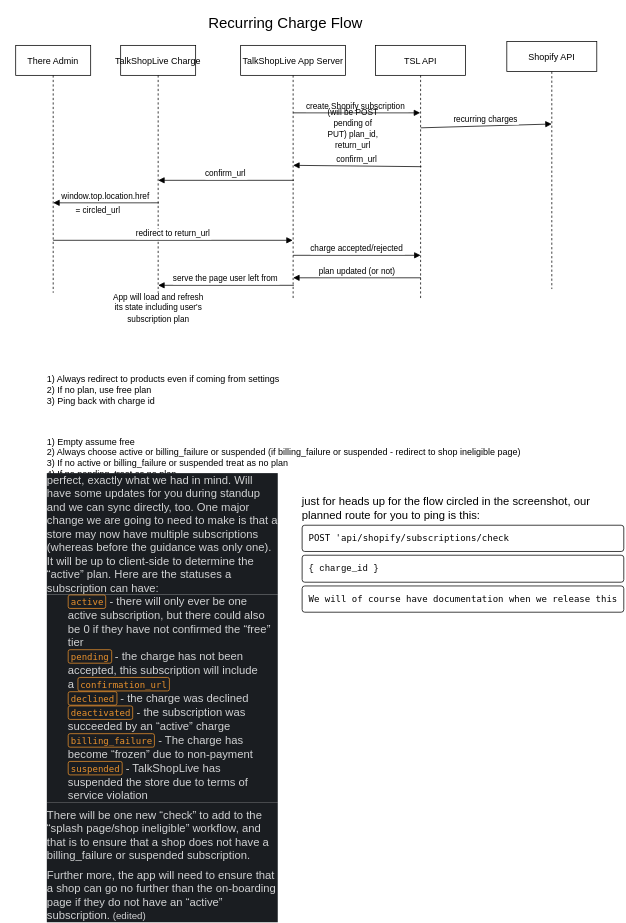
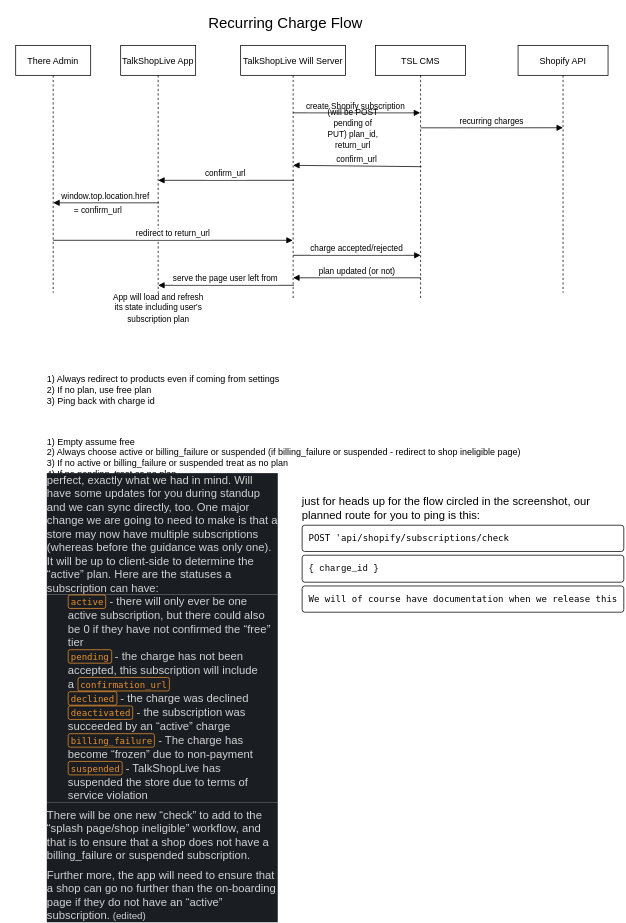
  <mxCell id="0" />
  <mxCell id="1" parent="0" />
- <mxCell id="2" value="TalkShopLive Charge" style="shape=umlLifeline;perimeter=lifelinePerimeter;container=1;collapsible=0;recursiveResize=0;rounded=0;shadow=0;strokeWidth=1;" parent="1" vertex="1"><mxGeometry x="160" y="60" width="100" height="330" as="geometry" /></mxCell>
- <mxCell id="3" value="TalkShopLive App Server" style="shape=umlLifeline;perimeter=lifelinePerimeter;container=1;collapsible=0;recursiveResize=0;rounded=0;shadow=0;strokeWidth=1;" parent="1" vertex="1"><mxGeometry x="320" y="60" width="140" height="340" as="geometry" /></mxCell>
+ <mxCell id="2" value="TalkShopLive App" style="shape=umlLifeline;perimeter=lifelinePerimeter;container=1;collapsible=0;recursiveResize=0;rounded=0;shadow=0;strokeWidth=1;" parent="1" vertex="1"><mxGeometry x="160" y="60" width="100" height="330" as="geometry" /></mxCell>
+ <mxCell id="3" value="TalkShopLive Will Server" style="shape=umlLifeline;perimeter=lifelinePerimeter;container=1;collapsible=0;recursiveResize=0;rounded=0;shadow=0;strokeWidth=1;" parent="1" vertex="1"><mxGeometry x="320" y="60" width="140" height="340" as="geometry" /></mxCell>
  <mxCell id="4" value="&lt;font style=&quot;font-size: 20px&quot;&gt;Recurring Charge Flow&lt;/font&gt;" style="text;html=1;strokeColor=none;fillColor=none;align=center;verticalAlign=middle;whiteSpace=wrap;rounded=0;" vertex="1" parent="1"><mxGeometry x="250" y="20" width="260" height="20" as="geometry" /></mxCell>
- <mxCell id="5" value="TSL API" style="shape=umlLifeline;perimeter=lifelinePerimeter;container=1;collapsible=0;recursiveResize=0;rounded=0;shadow=0;strokeWidth=1;" vertex="1" parent="1"><mxGeometry x="500" y="60" width="120" height="340" as="geometry" /></mxCell>
- <mxCell id="6" value="Shopify API" style="shape=umlLifeline;perimeter=lifelinePerimeter;container=1;collapsible=0;recursiveResize=0;rounded=0;shadow=0;strokeWidth=1;" vertex="1" parent="1"><mxGeometry x="675" y="55" width="120" height="330" as="geometry" /></mxCell>
+ <mxCell id="5" value="TSL CMS" style="shape=umlLifeline;perimeter=lifelinePerimeter;container=1;collapsible=0;recursiveResize=0;rounded=0;shadow=0;strokeWidth=1;" vertex="1" parent="1"><mxGeometry x="500" y="60" width="120" height="340" as="geometry" /></mxCell>
+ <mxCell id="6" value="Shopify API" style="shape=umlLifeline;perimeter=lifelinePerimeter;container=1;collapsible=0;recursiveResize=0;rounded=0;shadow=0;strokeWidth=1;" vertex="1" parent="1"><mxGeometry x="690" y="60" width="120" height="330" as="geometry" /></mxCell>
  <mxCell id="7" value="create Shopify subscription " style="verticalAlign=bottom;endArrow=block;shadow=0;strokeWidth=1;" edge="1" parent="1" target="5"><mxGeometry relative="1" as="geometry"><mxPoint x="390" y="150" as="sourcePoint" /><mxPoint x="507.62" y="150" as="targetPoint" /></mxGeometry></mxCell>
  <mxCell id="8" value="&lt;font style=&quot;font-size: 11px&quot;&gt;&lt;font style=&quot;font-size: 11px&quot;&gt;(will be POST pending of PUT) plan_id, return_url&lt;br&gt;&lt;/font&gt;&lt;/font&gt;" style="text;html=1;strokeColor=none;fillColor=none;align=center;verticalAlign=middle;whiteSpace=wrap;rounded=0;" vertex="1" parent="1"><mxGeometry x="430" y="161" width="80" height="20" as="geometry" /></mxCell>
  <mxCell id="9" value="recurring charges" style="verticalAlign=bottom;endArrow=block;shadow=0;strokeWidth=1;entryX=0.499;entryY=0.333;entryDx=0;entryDy=0;entryPerimeter=0;" edge="1" parent="1" target="6"><mxGeometry relative="1" as="geometry"><mxPoint x="560" y="170" as="sourcePoint" /><mxPoint x="749.5" y="169.5" as="targetPoint" /></mxGeometry></mxCell>
  <mxCell id="10" value="There Admin" style="shape=umlLifeline;perimeter=lifelinePerimeter;container=1;collapsible=0;recursiveResize=0;rounded=0;shadow=0;strokeWidth=1;" vertex="1" parent="1"><mxGeometry x="20" y="60" width="100" height="330" as="geometry" /></mxCell>
  <mxCell id="11" value="confirm_url" style="verticalAlign=bottom;endArrow=block;shadow=0;strokeWidth=1;exitX=0.5;exitY=0.467;exitDx=0;exitDy=0;exitPerimeter=0;" edge="1" parent="1"><mxGeometry relative="1" as="geometry"><mxPoint x="561.08" y="221.8" as="sourcePoint" /><mxPoint x="390" y="220" as="targetPoint" /></mxGeometry></mxCell>
  <mxCell id="12" value="confirm_url" style="verticalAlign=bottom;endArrow=block;shadow=0;strokeWidth=1;" edge="1" parent="1"><mxGeometry relative="1" as="geometry"><mxPoint x="391" y="240" as="sourcePoint" /><mxPoint x="210" y="240" as="targetPoint" /></mxGeometry></mxCell>
  <mxCell id="13" value="window.top.location.href" style="verticalAlign=bottom;endArrow=block;shadow=0;strokeWidth=1;" edge="1" parent="1"><mxGeometry relative="1" as="geometry"><mxPoint x="211" y="270" as="sourcePoint" /><mxPoint x="70" y="270" as="targetPoint" /></mxGeometry></mxCell>
- <mxCell id="14" value="&lt;font style=&quot;font-size: 11px&quot;&gt;= circled_url&lt;/font&gt;" style="text;html=1;strokeColor=none;fillColor=none;align=center;verticalAlign=middle;whiteSpace=wrap;rounded=0;" vertex="1" parent="1"><mxGeometry x="80" y="270" width="100" height="20" as="geometry" /></mxCell>
+ <mxCell id="14" value="&lt;font style=&quot;font-size: 11px&quot;&gt;= confirm_url&lt;/font&gt;" style="text;html=1;strokeColor=none;fillColor=none;align=center;verticalAlign=middle;whiteSpace=wrap;rounded=0;" vertex="1" parent="1"><mxGeometry x="80" y="270" width="100" height="20" as="geometry" /></mxCell>
  <mxCell id="15" value="redirect to return_url" style="verticalAlign=bottom;endArrow=block;shadow=0;strokeWidth=1;exitX=0.5;exitY=0.227;exitDx=0;exitDy=0;exitPerimeter=0;" edge="1" parent="1" target="3"><mxGeometry relative="1" as="geometry"><mxPoint x="70" y="320" as="sourcePoint" /><mxPoint x="247.62" y="320" as="targetPoint" /></mxGeometry></mxCell>
  <mxCell id="16" value="serve the page user left from" style="verticalAlign=bottom;endArrow=block;shadow=0;strokeWidth=1;" edge="1" parent="1"><mxGeometry relative="1" as="geometry"><mxPoint x="391" y="380" as="sourcePoint" /><mxPoint x="210" y="380" as="targetPoint" /></mxGeometry></mxCell>
  <mxCell id="17" value="charge accepted/rejected" style="verticalAlign=bottom;endArrow=block;shadow=0;strokeWidth=1;exitX=0.5;exitY=0.227;exitDx=0;exitDy=0;exitPerimeter=0;" edge="1" parent="1"><mxGeometry relative="1" as="geometry"><mxPoint x="390" y="340" as="sourcePoint" /><mxPoint x="560" y="340" as="targetPoint" /></mxGeometry></mxCell>
  <mxCell id="18" value="plan updated (or not)" style="verticalAlign=bottom;endArrow=block;shadow=0;strokeWidth=1;" edge="1" parent="1"><mxGeometry relative="1" as="geometry"><mxPoint x="560.5" y="370" as="sourcePoint" /><mxPoint x="390" y="370" as="targetPoint" /></mxGeometry></mxCell>
  <mxCell id="19" value="&lt;font style=&quot;font-size: 11px&quot;&gt;App will load and refresh its state including user's subscription plan&lt;/font&gt;" style="text;html=1;strokeColor=none;fillColor=none;align=center;verticalAlign=middle;whiteSpace=wrap;rounded=0;" vertex="1" parent="1"><mxGeometry x="147.5" y="400" width="125" height="20" as="geometry" /></mxCell>
  <mxCell id="20" value="1) Always redirect to products even if coming from settings&lt;br&gt;2) If no plan, use free plan&lt;br&gt;3) Ping back with charge id" style="text;html=1;strokeColor=none;fillColor=none;align=left;verticalAlign=middle;whiteSpace=wrap;rounded=0;" vertex="1" parent="1"><mxGeometry x="60" y="480" width="345" height="80" as="geometry" /></mxCell>
  <mxCell id="21" value="1) Empty assume free&lt;br&gt;2) Always choose active or billing_failure or suspended (if billing_failure or suspended - redirect to shop ineligible page)&lt;br&gt;3) If no active or billing_failure or suspended treat as no plan&lt;br&gt;4) If no pending, treat as no plan" style="text;html=1;strokeColor=none;fillColor=none;align=left;verticalAlign=middle;whiteSpace=wrap;rounded=0;" vertex="1" parent="1"><mxGeometry x="60" y="570" width="660" height="80" as="geometry" /></mxCell>
  <mxCell id="22" value="&lt;div class=&quot;p-rich_text_section&quot; style=&quot;box-sizing: inherit ; color: rgb(209 , 210 , 211) ; font-family: , &amp;#34;applelogo&amp;#34; , sans-serif ; font-size: 15px ; background-color: rgb(26 , 29 , 33)&quot;&gt;perfect, exactly what we had in mind. Will have some updates for you during standup and we can sync directly, too. One major change we are going to need to make is that a store may now have multiple subscriptions (whereas before the guidance was only one). It will be up to client-side to determine the “active” plan. Here are the statuses a subscription can have:&lt;br style=&quot;box-sizing: inherit&quot;&gt;&lt;/div&gt;&lt;ul class=&quot;p-rich_text_list p-rich_text_list__bullet&quot; style=&quot;box-sizing: inherit ; margin: 0px ; padding: 0px ; list-style-type: none ; color: rgb(209 , 210 , 211) ; font-family: , &amp;#34;applelogo&amp;#34; , sans-serif ; font-size: 15px ; background-color: rgb(26 , 29 , 33)&quot;&gt;&lt;li style=&quot;box-sizing: inherit ; margin-bottom: 0px ; list-style-type: none ; margin-left: 28px&quot;&gt;&lt;code class=&quot;c-mrkdwn__code&quot; style=&quot;box-sizing: inherit ; padding: 2px 3px 1px ; border: 1px solid ; border-radius: 3px ; background-color: rgba(, 0.04) ; color: rgb(232 , 145 , 45) ; font-size: 12px ; line-height: 1.5 ; overflow-wrap: break-word ; word-break: normal ; font-family: &amp;#34;monaco&amp;#34; , &amp;#34;menlo&amp;#34; , &amp;#34;consolas&amp;#34; , &amp;#34;courier new&amp;#34; , monospace &amp;#34;important&amp;#34;&quot;&gt;active&lt;/code&gt;&amp;nbsp;- there will only ever be one active subscription, but there could also be 0 if they have not confirmed the “free” tier&lt;/li&gt;&lt;li style=&quot;box-sizing: inherit ; margin-bottom: 0px ; list-style-type: none ; margin-left: 28px&quot;&gt;&lt;code class=&quot;c-mrkdwn__code&quot; style=&quot;box-sizing: inherit ; padding: 2px 3px 1px ; border: 1px solid ; border-radius: 3px ; background-color: rgba(, 0.04) ; color: rgb(232 , 145 , 45) ; font-size: 12px ; line-height: 1.5 ; overflow-wrap: break-word ; word-break: normal ; font-family: &amp;#34;monaco&amp;#34; , &amp;#34;menlo&amp;#34; , &amp;#34;consolas&amp;#34; , &amp;#34;courier new&amp;#34; , monospace &amp;#34;important&amp;#34;&quot;&gt;pending&lt;/code&gt;&amp;nbsp;- the charge has not been accepted, this subscription will include a&amp;nbsp;&lt;code class=&quot;c-mrkdwn__code&quot; style=&quot;box-sizing: inherit ; padding: 2px 3px 1px ; border: 1px solid ; border-radius: 3px ; background-color: rgba(, 0.04) ; color: rgb(232 , 145 , 45) ; font-size: 12px ; line-height: 1.5 ; overflow-wrap: break-word ; word-break: normal ; font-family: &amp;#34;monaco&amp;#34; , &amp;#34;menlo&amp;#34; , &amp;#34;consolas&amp;#34; , &amp;#34;courier new&amp;#34; , monospace &amp;#34;important&amp;#34;&quot;&gt;confirmation_url&lt;/code&gt;&lt;/li&gt;&lt;li style=&quot;box-sizing: inherit ; margin-bottom: 0px ; list-style-type: none ; margin-left: 28px&quot;&gt;&lt;code class=&quot;c-mrkdwn__code&quot; style=&quot;box-sizing: inherit ; padding: 2px 3px 1px ; border: 1px solid ; border-radius: 3px ; background-color: rgba(, 0.04) ; color: rgb(232 , 145 , 45) ; font-size: 12px ; line-height: 1.5 ; overflow-wrap: break-word ; word-break: normal ; font-family: &amp;#34;monaco&amp;#34; , &amp;#34;menlo&amp;#34; , &amp;#34;consolas&amp;#34; , &amp;#34;courier new&amp;#34; , monospace &amp;#34;important&amp;#34;&quot;&gt;declined&lt;/code&gt;&amp;nbsp;- the charge was declined&lt;/li&gt;&lt;li style=&quot;box-sizing: inherit ; margin-bottom: 0px ; list-style-type: none ; margin-left: 28px&quot;&gt;&lt;code class=&quot;c-mrkdwn__code&quot; style=&quot;box-sizing: inherit ; padding: 2px 3px 1px ; border: 1px solid ; border-radius: 3px ; background-color: rgba(, 0.04) ; color: rgb(232 , 145 , 45) ; font-size: 12px ; line-height: 1.5 ; overflow-wrap: break-word ; word-break: normal ; font-family: &amp;#34;monaco&amp;#34; , &amp;#34;menlo&amp;#34; , &amp;#34;consolas&amp;#34; , &amp;#34;courier new&amp;#34; , monospace &amp;#34;important&amp;#34;&quot;&gt;deactivated&lt;/code&gt;&amp;nbsp;- the subscription was succeeded by an “active” charge&lt;/li&gt;&lt;li style=&quot;box-sizing: inherit ; margin-bottom: 0px ; list-style-type: none ; margin-left: 28px&quot;&gt;&lt;code class=&quot;c-mrkdwn__code&quot; style=&quot;box-sizing: inherit ; padding: 2px 3px 1px ; border: 1px solid ; border-radius: 3px ; background-color: rgba(, 0.04) ; color: rgb(232 , 145 , 45) ; font-size: 12px ; line-height: 1.5 ; overflow-wrap: break-word ; word-break: normal ; font-family: &amp;#34;monaco&amp;#34; , &amp;#34;menlo&amp;#34; , &amp;#34;consolas&amp;#34; , &amp;#34;courier new&amp;#34; , monospace &amp;#34;important&amp;#34;&quot;&gt;billing_failure&lt;/code&gt;&amp;nbsp;- The charge has become “frozen” due to non-payment&lt;/li&gt;&lt;li style=&quot;box-sizing: inherit ; margin-bottom: 0px ; list-style-type: none ; margin-left: 28px&quot;&gt;&lt;code class=&quot;c-mrkdwn__code&quot; style=&quot;box-sizing: inherit ; padding: 2px 3px 1px ; border: 1px solid ; border-radius: 3px ; background-color: rgba(, 0.04) ; color: rgb(232 , 145 , 45) ; font-size: 12px ; line-height: 1.5 ; overflow-wrap: break-word ; word-break: normal ; font-family: &amp;#34;monaco&amp;#34; , &amp;#34;menlo&amp;#34; , &amp;#34;consolas&amp;#34; , &amp;#34;courier new&amp;#34; , monospace &amp;#34;important&amp;#34;&quot;&gt;suspended&lt;/code&gt;&amp;nbsp;- TalkShopLive has suspended the store due to terms of service violation&lt;/li&gt;&lt;/ul&gt;&lt;div class=&quot;p-rich_text_section&quot; style=&quot;box-sizing: inherit ; color: rgb(209 , 210 , 211) ; font-family: , &amp;#34;applelogo&amp;#34; , sans-serif ; font-size: 15px ; background-color: rgb(26 , 29 , 33)&quot;&gt;&lt;span class=&quot;c-mrkdwn__br&quot; style=&quot;box-sizing: inherit ; display: block ; height: 8px&quot;&gt;&lt;/span&gt;There will be one new “check” to add to the “splash page/shop ineligible” workflow, and that is to ensure that a shop does not have a billing_failure or suspended subscription.&lt;span class=&quot;c-mrkdwn__br&quot; style=&quot;box-sizing: inherit ; display: block ; height: 8px&quot;&gt;&lt;/span&gt;Further more, the app will need to ensure that a shop can go no further than the on-boarding page if they do not have an “active” subscription.&lt;span class=&quot;c-message__edited_label&quot; dir=&quot;ltr&quot; style=&quot;box-sizing: inherit ; cursor: default ; font-size: 13px ; color: rgba(, 1)&quot;&gt;&amp;nbsp;(edited)&amp;nbsp;&lt;/span&gt;&lt;/div&gt;" style="text;html=1;strokeColor=none;fillColor=none;align=left;verticalAlign=middle;whiteSpace=wrap;rounded=0;" vertex="1" parent="1"><mxGeometry x="60" y="920" width="310" height="20" as="geometry" /></mxCell>
  <mxCell id="23" value="&lt;div class=&quot;p-rich_text_section&quot; style=&quot;box-sizing: inherit ; font-size: 15px&quot;&gt;just for heads up for the flow circled in the screenshot, our planned route for you to ping is this:&lt;br style=&quot;box-sizing: inherit&quot;&gt;&lt;/div&gt;&lt;pre class=&quot;c-mrkdwn__pre&quot; style=&quot;box-sizing: inherit ; margin-top: 4px ; margin-bottom: 4px ; padding: 8px ; line-height: 1.5 ; overflow-wrap: break-word ; word-break: normal ; border: 1px solid ; border-radius: 4px ; background: rgba(, 0.04) ; font-family: &amp;#34;monaco&amp;#34; , &amp;#34;menlo&amp;#34; , &amp;#34;consolas&amp;#34; , &amp;#34;courier new&amp;#34; , monospace &amp;#34;important&amp;#34;&quot;&gt;POST 'api/shopify/subscriptions/check&lt;font color=&quot;#d1d2d3&quot;&gt;&lt;span style=&quot;box-sizing: inherit&quot;&gt;&lt;br style=&quot;box-sizing: inherit&quot;&gt;&lt;/span&gt;&lt;/font&gt;&lt;/pre&gt;&lt;pre class=&quot;c-mrkdwn__pre&quot; style=&quot;box-sizing: inherit ; margin-top: 4px ; margin-bottom: 4px ; padding: 8px ; line-height: 1.5 ; overflow-wrap: break-word ; word-break: normal ; border: 1px solid ; border-radius: 4px&quot;&gt;&lt;span style=&quot;font-family: &amp;#34;monaco&amp;#34; , &amp;#34;menlo&amp;#34; , &amp;#34;consolas&amp;#34; , &amp;#34;courier new&amp;#34; , monospace&quot;&gt;{ charge_id }&lt;/span&gt;&lt;/pre&gt;&lt;pre class=&quot;c-mrkdwn__pre&quot; style=&quot;box-sizing: inherit ; margin-top: 4px ; margin-bottom: 4px ; padding: 8px ; line-height: 1.5 ; overflow-wrap: break-word ; word-break: normal ; border: 1px solid ; border-radius: 4px&quot;&gt;We will of course have documentation when we release this&lt;/pre&gt;" style="text;html=1;strokeColor=none;fillColor=none;align=left;verticalAlign=middle;whiteSpace=wrap;rounded=0;labelBackgroundColor=none;" vertex="1" parent="1"><mxGeometry x="400" y="730" width="370" height="20" as="geometry" /></mxCell>
